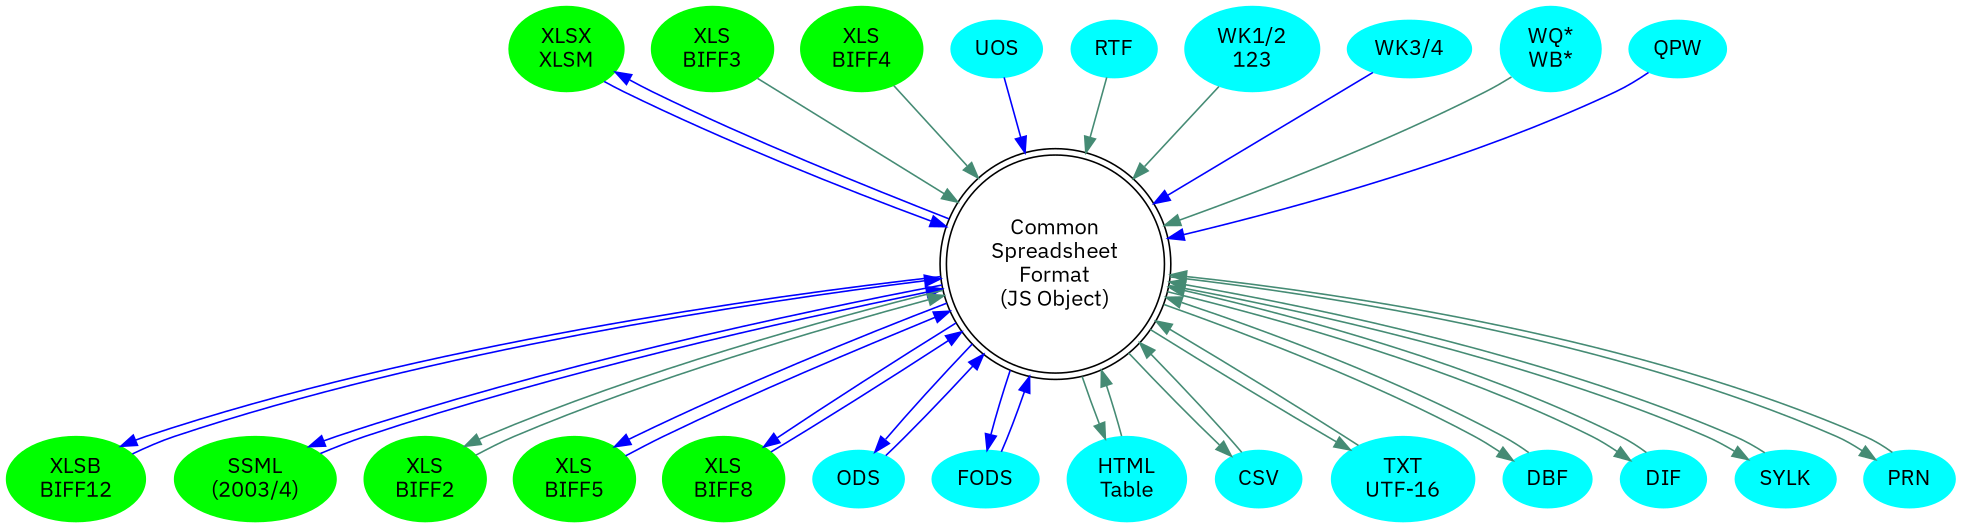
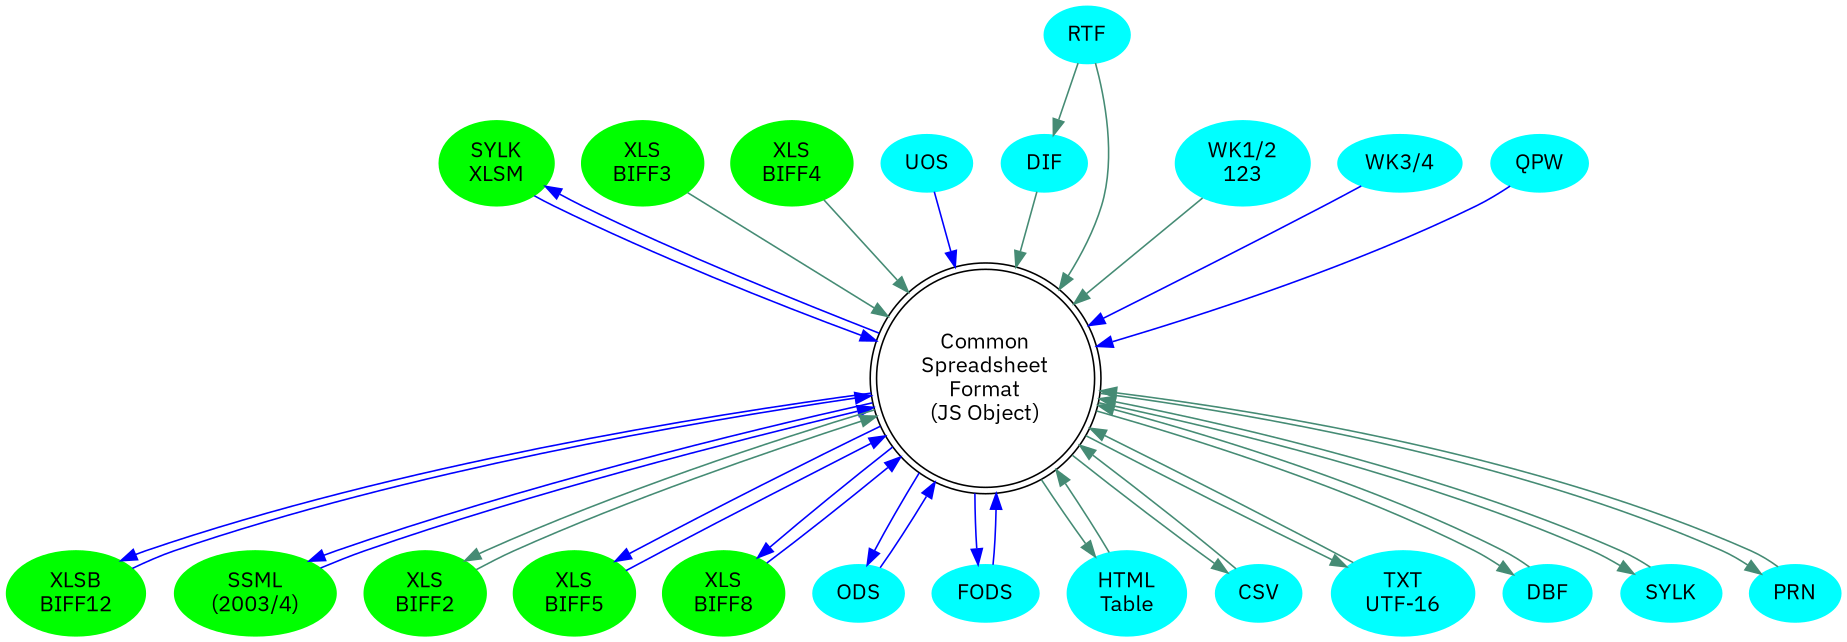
  digraph {
    fontname="IBM Plex Sans"
    mindist=0.1
    node [color=cyan fontname="IBM Plex Sans" style=filled]
    edge [color=aquamarine4 fontname="IBM Plex Sans"]
-   n1 [color=green label="XLSX\nXLSM"]
+   n1 [color=green label="SYLK\nXLSM"]
    n2 [color=green label="XLSB\nBIFF12"]
    n3 [color=green label="SSML\n(2003/4)"]
    n4 [color=green label="XLS\nBIFF2"]
    n5 [color=green label="XLS\nBIFF3"]
    n6 [color=green label="XLS\nBIFF4"]
    n7 [color=green label="XLS\nBIFF5"]
    n8 [color=green label="XLS\nBIFF8"]
    n9 [label=ODS]
    n10 [label=FODS]
    n11 [label=UOS]
    n12 [label="HTML\nTable"]
    n13 [label=CSV]
    n14 [label="TXT\nUTF-16"]
    n15 [label=DBF]
    n16 [label=DIF]
    n17 [label=SYLK]
    n18 [label=PRN]
    n19 [label=RTF]
    n20 [label="WK1/2\n123"]
    n21 [label="WK3/4"]
-   n22 [label="WQ*\nWB*"]
    n23 [label=QPW]
    n24 [label="Common\nSpreadsheet\nFormat\n(JS Object)" shape=doublecircle color="" style=""]
    subgraph sub_1 {
      n1
      n2
      n3
      n4
      n5
      n6
      n7
      n8
    }
    subgraph sub_2 {
      n9
      n10
      n11
      n12
      n13
      n14
      n15
      n16
      n17
      n18
      n19
      n20
      n21
-     n22
      n23
    }
    subgraph sub_3 {
      n1
      n2
      n3
      n7
      n8
      n9
      n10
      n11
      n21
      n23
      n24
    }
    subgraph sub_4 {
      n4
      n5
      n6
      n12
      n13
      n14
      n15
      n16
      n17
      n18
      n19
      n20
-     n22
      n24
    }
    n1 -> n24 [color=blue]
    n2 -> n24 [color=blue]
    n3 -> n24 [color=blue]
    n4 -> n24
    n5 -> n24
    n6 -> n24
    n7 -> n24 [color=blue]
    n8 -> n24 [color=blue]
    n9 -> n24 [color=blue]
    n10 -> n24 [color=blue]
    n11 -> n24 [color=blue]
    n12 -> n24
    n13 -> n24
    n14 -> n24
    n15 -> n24
    n16 -> n24
    n17 -> n24
    n18 -> n24
    n19 -> n24
    n20 -> n24
    n21 -> n24 [color=blue]
-   n22 -> n24
    n23 -> n24 [color=blue]
    n24 -> n1 [color=blue]
    n24 -> n2 [color=blue]
    n24 -> n3 [color=blue]
    n24 -> n4
    n24 -> n7 [color=blue]
    n24 -> n8 [color=blue]
    n24 -> n9 [color=blue]
    n24 -> n10 [color=blue]
    n24 -> n12
    n24 -> n13
    n24 -> n14
    n24 -> n15
-   n24 -> n16
+   n19 -> n16
    n24 -> n17
    n24 -> n18
  }
